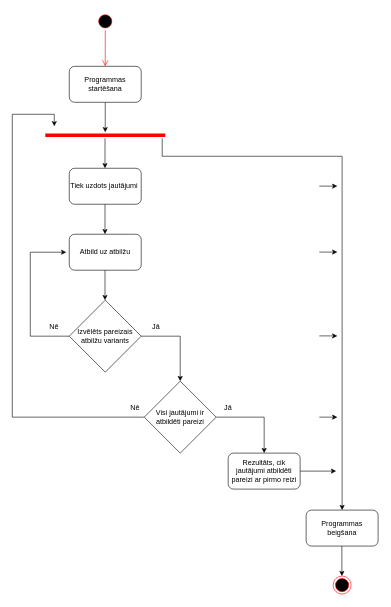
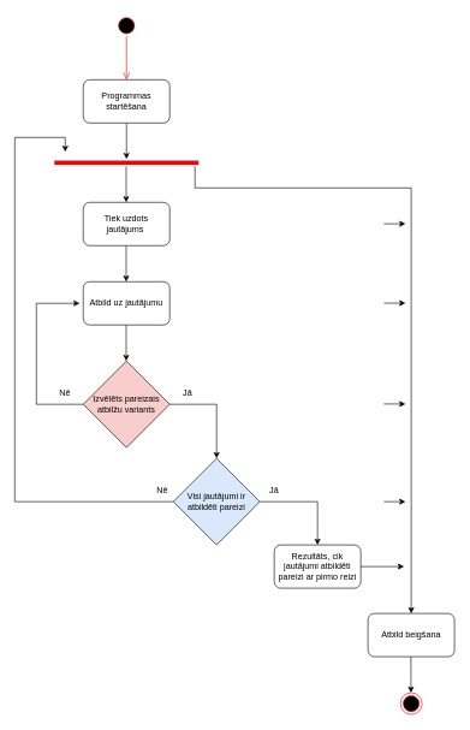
  <mxCell id="0" />
  <mxCell id="1" parent="0" />
  <mxCell id="2" value="" style="ellipse;html=1;shape=startState;fillColor=#000000;strokeColor=#ff0000;" vertex="1" parent="1"><mxGeometry x="160" y="20" width="30" height="30" as="geometry" /></mxCell>
  <mxCell id="3" value="" style="edgeStyle=orthogonalEdgeStyle;html=1;verticalAlign=bottom;endArrow=open;endSize=8;strokeColor=#ff0000;rounded=0;" edge="1" source="2" parent="1"><mxGeometry relative="1" as="geometry"><mxPoint x="175" y="110" as="targetPoint" /></mxGeometry></mxCell>
  <mxCell id="4" value="" style="edgeStyle=orthogonalEdgeStyle;rounded=0;orthogonalLoop=1;jettySize=auto;html=1;" edge="1" parent="1" source="5" target="6"><mxGeometry relative="1" as="geometry" /></mxCell>
  <mxCell id="5" value="Programmas startēšana" style="rounded=1;whiteSpace=wrap;html=1;" vertex="1" parent="1"><mxGeometry x="115" y="110" width="120" height="60" as="geometry" /></mxCell>
  <mxCell id="6" value="" style="shape=line;html=1;strokeWidth=6;strokeColor=#ff0000;" vertex="1" parent="1"><mxGeometry x="75" y="220" width="200" height="10" as="geometry" /></mxCell>
  <mxCell id="7" value="Rezultāts, cik jautājumi atbildēti pareizi ar pirmo reizi" style="rounded=1;whiteSpace=wrap;html=1;" vertex="1" parent="1"><mxGeometry x="380" y="755" width="120" height="60" as="geometry" /></mxCell>
- <mxCell id="8" value="Tiek uzdots jautājumi&amp;nbsp;" style="rounded=1;whiteSpace=wrap;html=1;" vertex="1" parent="1"><mxGeometry x="115" y="280" width="120" height="60" as="geometry" /></mxCell>
+ <mxCell id="8" value="Tiek uzdots jautājums&amp;nbsp;" style="rounded=1;whiteSpace=wrap;html=1;" vertex="1" parent="1"><mxGeometry x="115" y="280" width="120" height="60" as="geometry" /></mxCell>
  <mxCell id="9" value="" style="endArrow=classic;html=1;rounded=0;" edge="1" parent="1"><mxGeometry width="50" height="50" relative="1" as="geometry"><mxPoint x="174.58" y="230" as="sourcePoint" /><mxPoint x="174.58" y="280" as="targetPoint" /></mxGeometry></mxCell>
- <mxCell id="10" value="Izvēlēts pareizais atbilžu variants" style="rhombus;whiteSpace=wrap;html=1;" vertex="1" parent="1"><mxGeometry x="115" y="500" width="120" height="120" as="geometry" /></mxCell>
+ <mxCell id="10" value="Izvēlēts pareizais atbilžu variants" style="rhombus;whiteSpace=wrap;html=1;fillColor=#f8cecc;" vertex="1" parent="1"><mxGeometry x="115" y="500" width="120" height="120" as="geometry" /></mxCell>
  <mxCell id="11" value="" style="endArrow=classic;html=1;rounded=0;" edge="1" parent="1"><mxGeometry width="50" height="50" relative="1" as="geometry"><mxPoint x="174.58" y="340" as="sourcePoint" /><mxPoint x="174.58" y="390" as="targetPoint" /></mxGeometry></mxCell>
  <mxCell id="12" value="" style="endArrow=classic;html=1;rounded=0;entryX=0.5;entryY=0;entryDx=0;entryDy=0;" edge="1" parent="1" target="19"><mxGeometry width="50" height="50" relative="1" as="geometry"><mxPoint x="235" y="560" as="sourcePoint" /><mxPoint x="300" y="630" as="targetPoint" /><Array as="points"><mxPoint x="300" y="560" /></Array></mxGeometry></mxCell>
  <mxCell id="13" value="Jā" style="text;html=1;strokeColor=none;fillColor=none;align=center;verticalAlign=middle;whiteSpace=wrap;rounded=0;" vertex="1" parent="1"><mxGeometry x="250" y="530" width="20" height="30" as="geometry" /></mxCell>
  <mxCell id="14" value="" style="endArrow=classic;html=1;rounded=0;" edge="1" parent="1"><mxGeometry width="50" height="50" relative="1" as="geometry"><mxPoint x="115" y="560" as="sourcePoint" /><mxPoint x="110" y="420" as="targetPoint" /><Array as="points"><mxPoint x="50" y="560" /><mxPoint x="50" y="420" /></Array></mxGeometry></mxCell>
  <mxCell id="15" value="Nē" style="text;html=1;strokeColor=none;fillColor=none;align=center;verticalAlign=middle;whiteSpace=wrap;rounded=0;" vertex="1" parent="1"><mxGeometry x="80" y="530" width="20" height="30" as="geometry" /></mxCell>
- <mxCell id="16" value="Atbild uz atbilžu" style="rounded=1;whiteSpace=wrap;html=1;" vertex="1" parent="1"><mxGeometry x="115" y="390" width="120" height="60" as="geometry" /></mxCell>
+ <mxCell id="16" value="Atbild uz jautājumu" style="rounded=1;whiteSpace=wrap;html=1;" vertex="1" parent="1"><mxGeometry x="115" y="390" width="120" height="60" as="geometry" /></mxCell>
  <mxCell id="17" value="" style="endArrow=classic;html=1;rounded=0;" edge="1" parent="1"><mxGeometry width="50" height="50" relative="1" as="geometry"><mxPoint x="174.58" y="450" as="sourcePoint" /><mxPoint x="174.58" y="500" as="targetPoint" /></mxGeometry></mxCell>
  <mxCell id="18" value="" style="endArrow=classic;html=1;rounded=0;entryX=0.5;entryY=0;entryDx=0;entryDy=0;" edge="1" parent="1" target="7"><mxGeometry width="50" height="50" relative="1" as="geometry"><mxPoint x="360" y="695" as="sourcePoint" /><mxPoint x="450" y="695" as="targetPoint" /><Array as="points"><mxPoint x="440" y="695" /></Array></mxGeometry></mxCell>
- <mxCell id="19" value="Visi jautājumi ir atbildēti pareizi" style="rhombus;whiteSpace=wrap;html=1;" vertex="1" parent="1"><mxGeometry x="240" y="635" width="120" height="120" as="geometry" /></mxCell>
+ <mxCell id="19" value="Visi jautājumi ir atbildēti pareizi" style="rhombus;whiteSpace=wrap;html=1;fillColor=#dae8fc;" vertex="1" parent="1"><mxGeometry x="240" y="635" width="120" height="120" as="geometry" /></mxCell>
  <mxCell id="20" value="" style="endArrow=classic;html=1;rounded=0;exitX=0;exitY=0.5;exitDx=0;exitDy=0;" edge="1" parent="1" source="19"><mxGeometry width="50" height="50" relative="1" as="geometry"><mxPoint x="220" y="695" as="sourcePoint" /><mxPoint x="90" y="210" as="targetPoint" /><Array as="points"><mxPoint x="20" y="695" /><mxPoint x="20" y="190" /><mxPoint x="90" y="190" /></Array></mxGeometry></mxCell>
  <mxCell id="21" value="Nē" style="text;html=1;strokeColor=none;fillColor=none;align=center;verticalAlign=middle;whiteSpace=wrap;rounded=0;" vertex="1" parent="1"><mxGeometry x="215" y="665" width="20" height="30" as="geometry" /></mxCell>
  <mxCell id="22" value="Jā" style="text;html=1;strokeColor=none;fillColor=none;align=center;verticalAlign=middle;whiteSpace=wrap;rounded=0;" vertex="1" parent="1"><mxGeometry x="370" y="665" width="20" height="30" as="geometry" /></mxCell>
  <mxCell id="23" value="" style="ellipse;html=1;shape=endState;fillColor=#000000;strokeColor=#ff0000;" vertex="1" parent="1"><mxGeometry x="555" y="960" width="30" height="30" as="geometry" /></mxCell>
  <mxCell id="24" value="" style="endArrow=classic;html=1;rounded=0;" edge="1" parent="1"><mxGeometry width="50" height="50" relative="1" as="geometry"><mxPoint x="270" y="230" as="sourcePoint" /><mxPoint x="570" y="850" as="targetPoint" /><Array as="points"><mxPoint x="270" y="260" /><mxPoint x="570" y="260" /></Array></mxGeometry></mxCell>
- <mxCell id="25" value="Programmas beigšana" style="rounded=1;whiteSpace=wrap;html=1;" vertex="1" parent="1"><mxGeometry x="510" y="850" width="120" height="60" as="geometry" /></mxCell>
+ <mxCell id="25" value="Atbild beigšana" style="rounded=1;whiteSpace=wrap;html=1;" vertex="1" parent="1"><mxGeometry x="510" y="850" width="120" height="60" as="geometry" /></mxCell>
  <mxCell id="26" value="" style="endArrow=classic;html=1;rounded=0;" edge="1" parent="1"><mxGeometry width="50" height="50" relative="1" as="geometry"><mxPoint x="569.58" y="910" as="sourcePoint" /><mxPoint x="569.58" y="960" as="targetPoint" /></mxGeometry></mxCell>
  <mxCell id="27" value="" style="endArrow=classic;html=1;rounded=0;exitX=1;exitY=0.5;exitDx=0;exitDy=0;" edge="1" parent="1" source="7"><mxGeometry width="50" height="50" relative="1" as="geometry"><mxPoint x="550" y="785" as="sourcePoint" /><mxPoint x="560" y="785" as="targetPoint" /></mxGeometry></mxCell>
  <mxCell id="28" value="" style="endArrow=classic;html=1;rounded=0;" edge="1" parent="1"><mxGeometry width="50" height="50" relative="1" as="geometry"><mxPoint x="532" y="695" as="sourcePoint" /><mxPoint x="562" y="695" as="targetPoint" /></mxGeometry></mxCell>
  <mxCell id="29" value="" style="endArrow=classic;html=1;rounded=0;" edge="1" parent="1"><mxGeometry width="50" height="50" relative="1" as="geometry"><mxPoint x="532" y="559.53" as="sourcePoint" /><mxPoint x="562" y="559.53" as="targetPoint" /></mxGeometry></mxCell>
  <mxCell id="30" value="" style="endArrow=classic;html=1;rounded=0;" edge="1" parent="1"><mxGeometry width="50" height="50" relative="1" as="geometry"><mxPoint x="532" y="419.77" as="sourcePoint" /><mxPoint x="562" y="419.77" as="targetPoint" /></mxGeometry></mxCell>
  <mxCell id="31" value="" style="endArrow=classic;html=1;rounded=0;" edge="1" parent="1"><mxGeometry width="50" height="50" relative="1" as="geometry"><mxPoint x="532" y="309.77" as="sourcePoint" /><mxPoint x="562" y="309.77" as="targetPoint" /></mxGeometry></mxCell>
